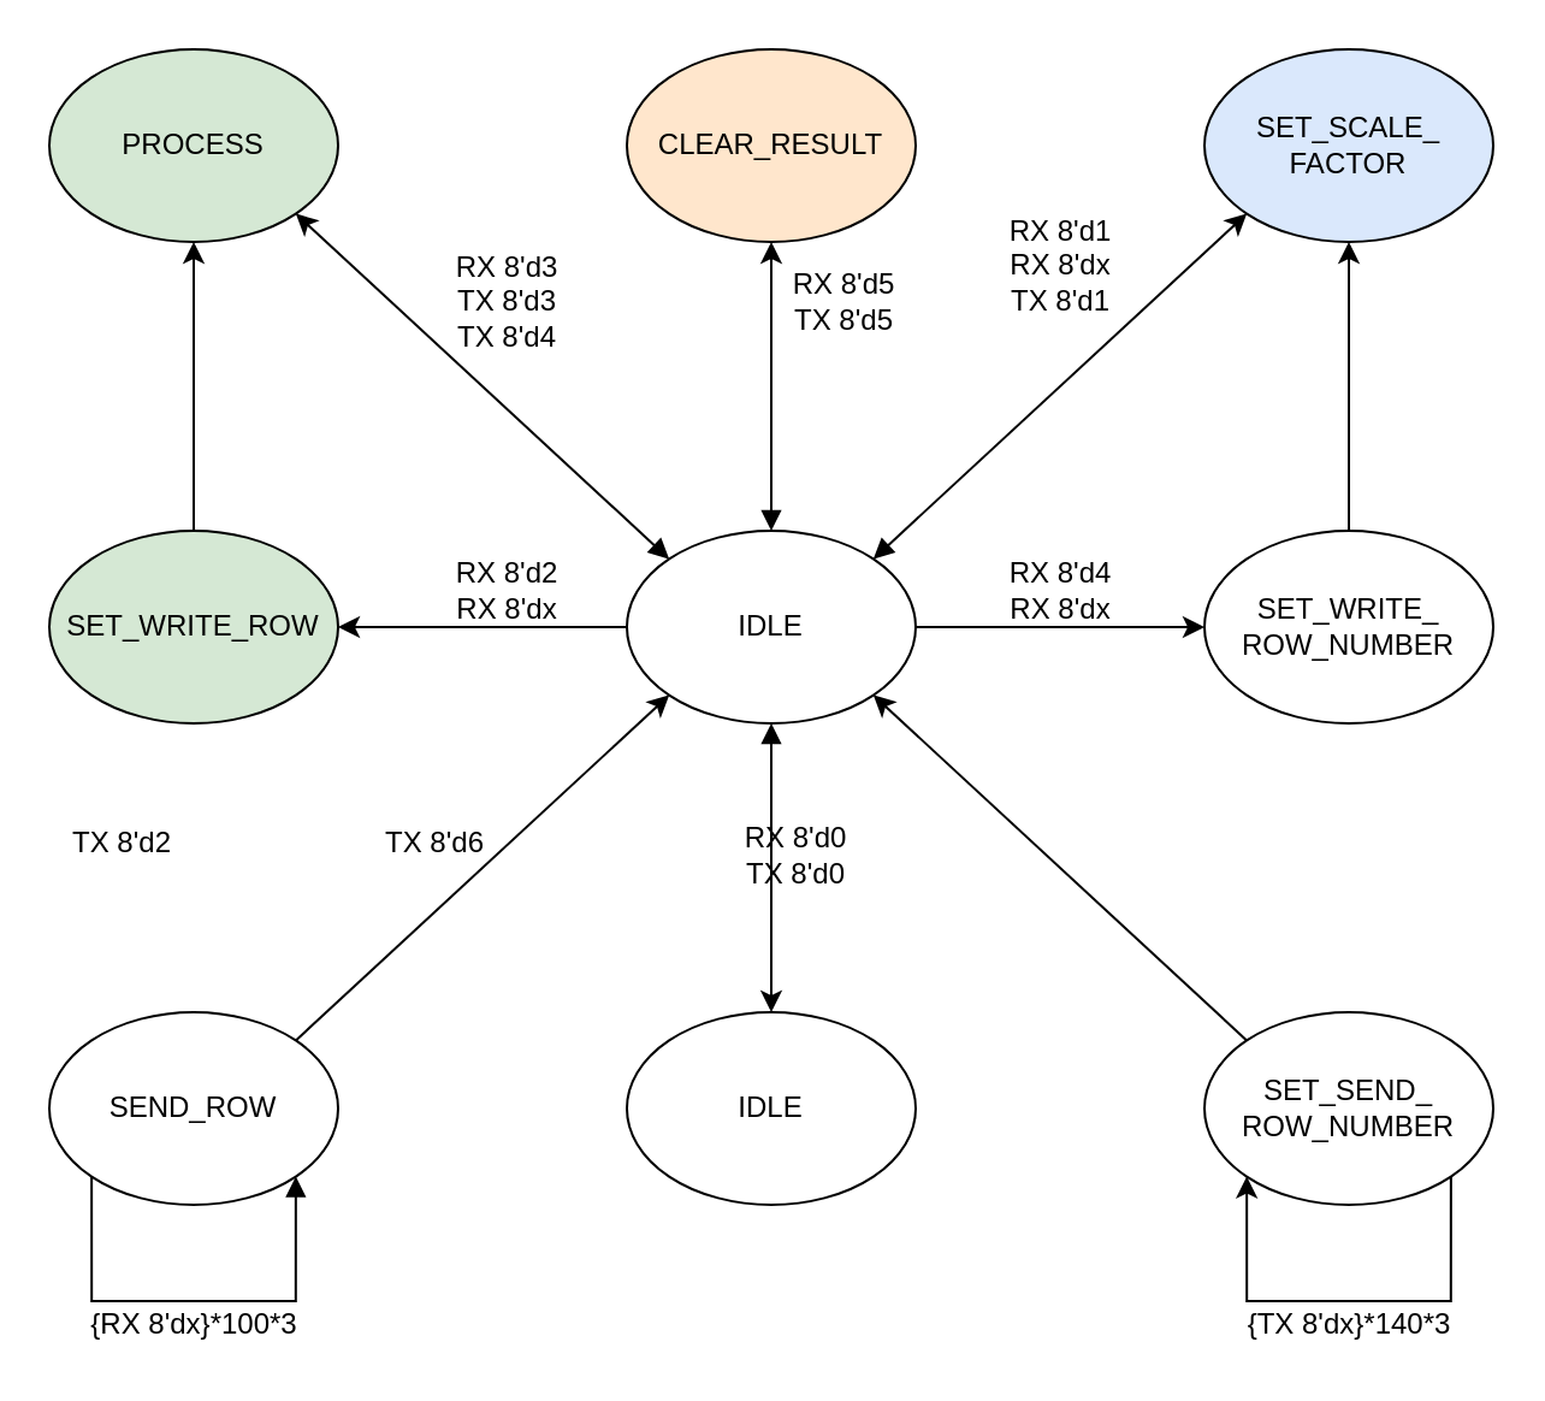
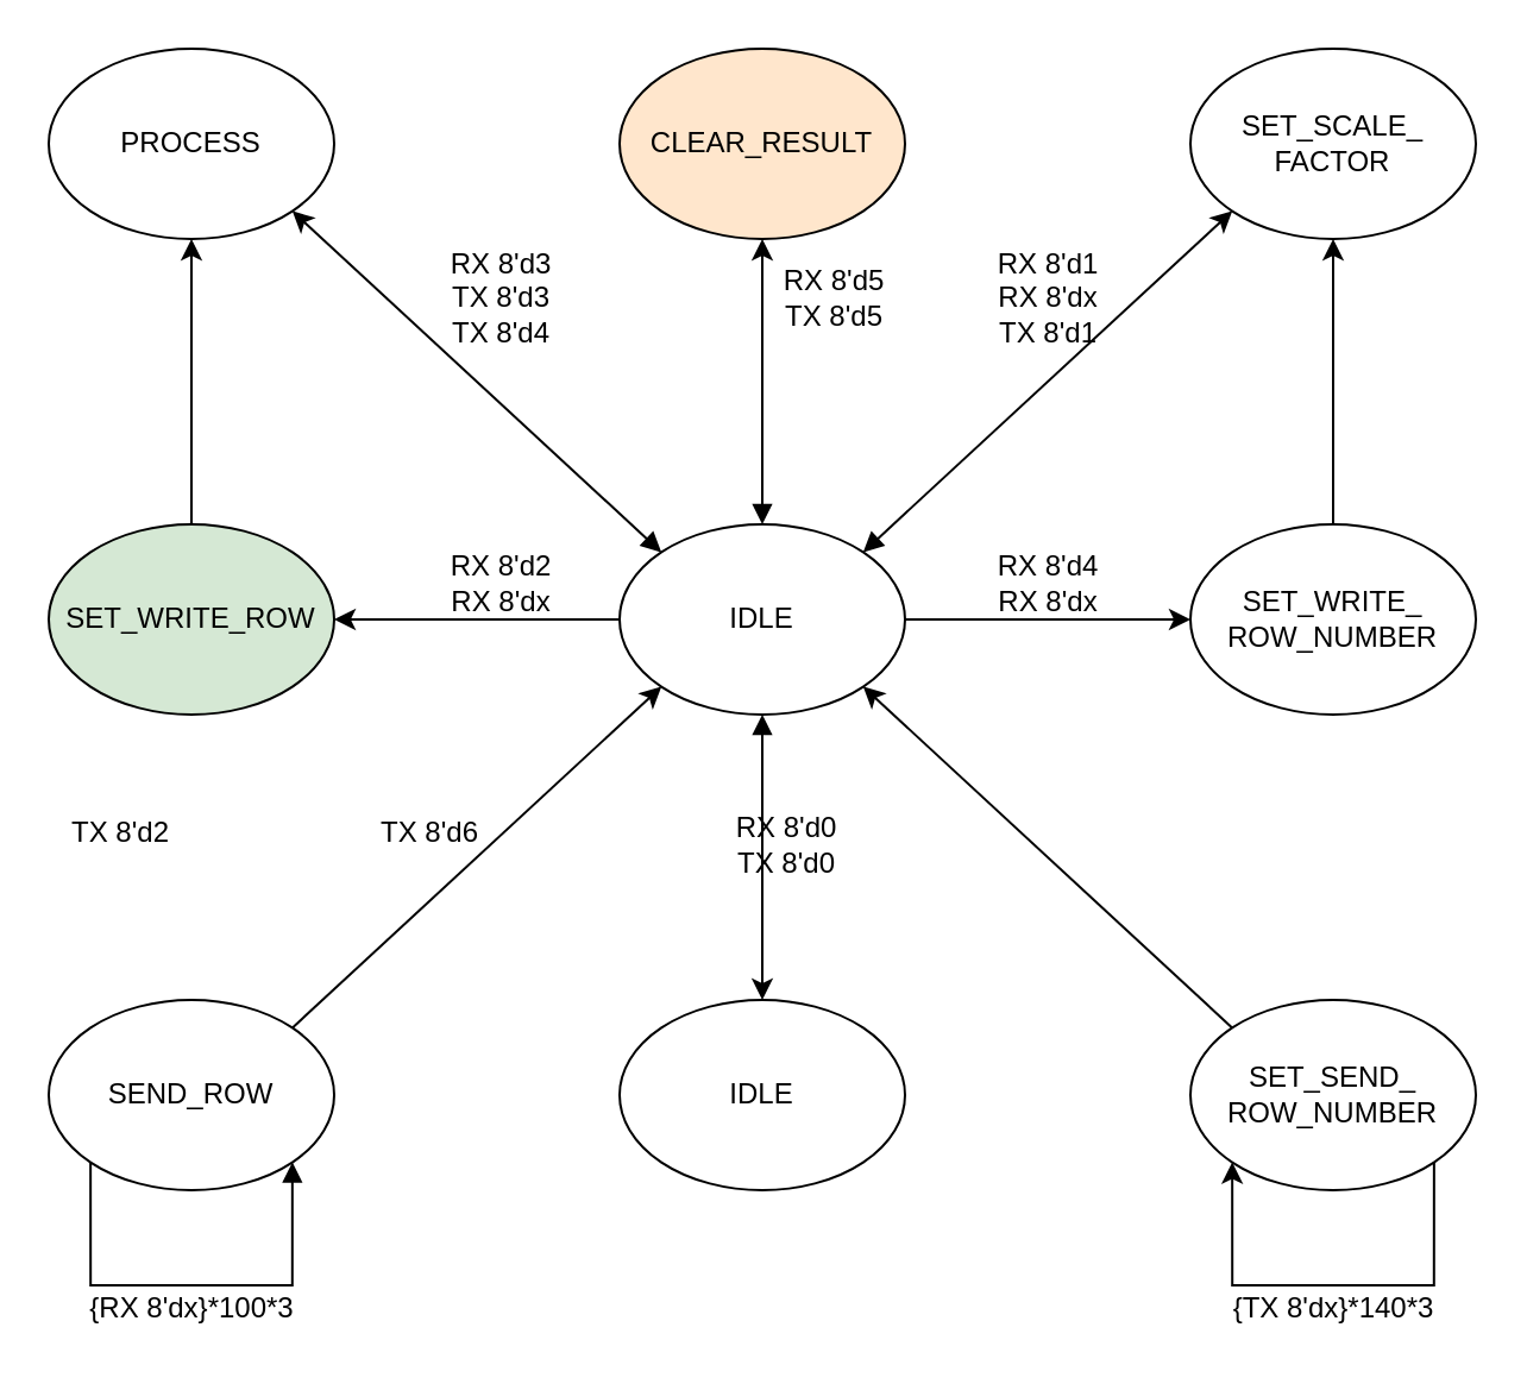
  <mxCell id="0" />
  <mxCell id="1" parent="0" />
  <mxCell id="2" style="rounded=0;orthogonalLoop=1;jettySize=auto;html=1;exitX=1;exitY=0.5;exitDx=0;exitDy=0;entryX=0;entryY=0.5;entryDx=0;entryDy=0;startArrow=none;startFill=0;" parent="1" source="8" target="15" edge="1"><mxGeometry relative="1" as="geometry" /></mxCell>
  <mxCell id="3" style="edgeStyle=none;rounded=0;orthogonalLoop=1;jettySize=auto;html=1;exitX=0;exitY=0;exitDx=0;exitDy=0;entryX=1;entryY=1;entryDx=0;entryDy=0;startArrow=block;startFill=1;" parent="1" source="8" target="11" edge="1"><mxGeometry relative="1" as="geometry" /></mxCell>
  <mxCell id="4" style="edgeStyle=none;rounded=0;orthogonalLoop=1;jettySize=auto;html=1;exitX=0;exitY=0.5;exitDx=0;exitDy=0;entryX=1;entryY=0.5;entryDx=0;entryDy=0;startArrow=none;startFill=0;" parent="1" source="8" target="13" edge="1"><mxGeometry relative="1" as="geometry" /></mxCell>
  <mxCell id="5" style="edgeStyle=none;rounded=0;orthogonalLoop=1;jettySize=auto;html=1;exitX=1;exitY=0;exitDx=0;exitDy=0;entryX=0;entryY=1;entryDx=0;entryDy=0;startArrow=block;startFill=1;" parent="1" source="8" target="16" edge="1"><mxGeometry relative="1" as="geometry" /></mxCell>
  <mxCell id="6" style="edgeStyle=orthogonalEdgeStyle;rounded=0;orthogonalLoop=1;jettySize=auto;html=1;exitX=0.5;exitY=0;exitDx=0;exitDy=0;startArrow=block;startFill=1;" parent="1" source="8" target="19" edge="1"><mxGeometry relative="1" as="geometry" /></mxCell>
  <mxCell id="7" style="edgeStyle=none;rounded=0;orthogonalLoop=1;jettySize=auto;html=1;exitX=0.5;exitY=1;exitDx=0;exitDy=0;fontSize=24;startArrow=block;startFill=1;" parent="1" source="8" target="22" edge="1"><mxGeometry relative="1" as="geometry" /></mxCell>
  <mxCell id="8" value="IDLE" style="ellipse;whiteSpace=wrap;html=1;" parent="1" vertex="1"><mxGeometry x="260" y="220" width="120" height="80" as="geometry" /></mxCell>
  <mxCell id="9" style="edgeStyle=none;rounded=0;orthogonalLoop=1;jettySize=auto;html=1;exitX=0;exitY=0;exitDx=0;exitDy=0;entryX=1;entryY=1;entryDx=0;entryDy=0;startArrow=none;startFill=0;" parent="1" source="10" target="8" edge="1"><mxGeometry relative="1" as="geometry" /></mxCell>
  <mxCell id="10" value="SET_SEND_&lt;br&gt;ROW_NUMBER" style="ellipse;whiteSpace=wrap;html=1;" parent="1" vertex="1"><mxGeometry x="500" y="420" width="120" height="80" as="geometry" /></mxCell>
- <mxCell id="11" value="PROCESS" style="ellipse;whiteSpace=wrap;html=1;fillColor=#d5e8d4;" parent="1" vertex="1"><mxGeometry x="20" y="20" width="120" height="80" as="geometry" /></mxCell>
+ <mxCell id="11" value="PROCESS" style="ellipse;whiteSpace=wrap;html=1;" parent="1" vertex="1"><mxGeometry x="20" y="20" width="120" height="80" as="geometry" /></mxCell>
  <mxCell id="12" style="edgeStyle=none;rounded=0;orthogonalLoop=1;jettySize=auto;html=1;exitX=0.5;exitY=1;exitDx=0;exitDy=0;startArrow=none;startFill=0;" parent="1" source="13" target="11" edge="1"><mxGeometry relative="1" as="geometry" /></mxCell>
  <mxCell id="13" value="SET_WRITE_ROW" style="ellipse;whiteSpace=wrap;html=1;fillColor=#d5e8d4;" parent="1" vertex="1"><mxGeometry x="20" y="220" width="120" height="80" as="geometry" /></mxCell>
  <mxCell id="14" style="edgeStyle=none;rounded=0;orthogonalLoop=1;jettySize=auto;html=1;exitX=0.5;exitY=1;exitDx=0;exitDy=0;startArrow=none;startFill=0;" parent="1" source="15" target="16" edge="1"><mxGeometry relative="1" as="geometry" /></mxCell>
  <mxCell id="15" value="SET_WRITE_&lt;br&gt;ROW_NUMBER" style="ellipse;whiteSpace=wrap;html=1;" parent="1" vertex="1"><mxGeometry x="500" y="220" width="120" height="80" as="geometry" /></mxCell>
- <mxCell id="16" value="SET_SCALE_&lt;br&gt;FACTOR" style="ellipse;whiteSpace=wrap;html=1;fillColor=#dae8fc;" parent="1" vertex="1"><mxGeometry x="500" y="20" width="120" height="80" as="geometry" /></mxCell>
+ <mxCell id="16" value="SET_SCALE_&lt;br&gt;FACTOR" style="ellipse;whiteSpace=wrap;html=1;" parent="1" vertex="1"><mxGeometry x="500" y="20" width="120" height="80" as="geometry" /></mxCell>
  <mxCell id="17" style="edgeStyle=none;rounded=0;orthogonalLoop=1;jettySize=auto;html=1;exitX=1;exitY=0;exitDx=0;exitDy=0;entryX=0;entryY=1;entryDx=0;entryDy=0;startArrow=none;startFill=0;" parent="1" source="18" target="8" edge="1"><mxGeometry relative="1" as="geometry" /></mxCell>
  <mxCell id="18" value="SEND_ROW" style="ellipse;whiteSpace=wrap;html=1;" parent="1" vertex="1"><mxGeometry x="20" y="420" width="120" height="80" as="geometry" /></mxCell>
  <mxCell id="19" value="CLEAR_RESULT" style="ellipse;whiteSpace=wrap;html=1;fillColor=#ffe6cc;" parent="1" vertex="1"><mxGeometry x="260" y="20" width="120" height="80" as="geometry" /></mxCell>
  <mxCell id="20" style="edgeStyle=orthogonalEdgeStyle;rounded=0;orthogonalLoop=1;jettySize=auto;html=1;exitX=1;exitY=1;exitDx=0;exitDy=0;entryX=0;entryY=1;entryDx=0;entryDy=0;startArrow=none;startFill=0;" parent="1" source="10" target="10" edge="1"><mxGeometry relative="1" as="geometry"><Array as="points"><mxPoint x="602" y="540" /><mxPoint x="518" y="540" /></Array></mxGeometry></mxCell>
  <mxCell id="21" style="edgeStyle=orthogonalEdgeStyle;rounded=0;orthogonalLoop=1;jettySize=auto;html=1;exitX=1;exitY=1;exitDx=0;exitDy=0;entryX=0;entryY=1;entryDx=0;entryDy=0;startArrow=block;startFill=1;endArrow=none;endFill=0;" parent="1" source="18" target="18" edge="1"><mxGeometry relative="1" as="geometry"><Array as="points"><mxPoint x="122" y="540" /><mxPoint x="38" y="540" /></Array></mxGeometry></mxCell>
  <mxCell id="22" value="IDLE" style="ellipse;whiteSpace=wrap;html=1;" parent="1" vertex="1"><mxGeometry x="260" y="420" width="120" height="80" as="geometry" /></mxCell>
  <mxCell id="23" value="RX 8'd0&lt;br&gt;TX 8'd0" style="text;html=1;align=center;verticalAlign=middle;resizable=0;points=[];autosize=1;strokeColor=none;fillColor=none;fontSize=12;" parent="1" vertex="1"><mxGeometry x="300" y="340" width="60" height="30" as="geometry" /></mxCell>
- <mxCell id="24" value="RX 8'd1&lt;br&gt;RX 8'dx&lt;br&gt;TX 8'd1" style="text;html=1;align=center;verticalAlign=middle;resizable=0;points=[];autosize=1;strokeColor=none;fillColor=none;fontSize=12;" parent="1" vertex="1"><mxGeometry x="410" y="85" width="60" height="50" as="geometry" /></mxCell>
+ <mxCell id="24" value="RX 8'd1&lt;br&gt;RX 8'dx&lt;br&gt;TX 8'd1" style="text;html=1;align=center;verticalAlign=middle;resizable=0;points=[];autosize=1;strokeColor=none;fillColor=none;fontSize=12;" parent="1" vertex="1"><mxGeometry x="410" y="100" width="60" height="50" as="geometry" /></mxCell>
  <mxCell id="25" value="RX 8'd2&lt;br&gt;RX 8'dx" style="text;html=1;align=center;verticalAlign=middle;resizable=0;points=[];autosize=1;strokeColor=none;fillColor=none;fontSize=12;" parent="1" vertex="1"><mxGeometry x="180" y="230" width="60" height="30" as="geometry" /></mxCell>
  <mxCell id="26" value="{RX 8'dx}*100*3" style="text;html=1;align=center;verticalAlign=middle;resizable=0;points=[];autosize=1;strokeColor=none;fillColor=none;fontSize=12;" parent="1" vertex="1"><mxGeometry x="30" y="540" width="100" height="20" as="geometry" /></mxCell>
  <mxCell id="27" value="RX 8'd3&lt;br&gt;TX 8'd3&lt;br&gt;TX 8'd4" style="text;html=1;align=center;verticalAlign=middle;resizable=0;points=[];autosize=1;strokeColor=none;fillColor=none;fontSize=12;" parent="1" vertex="1"><mxGeometry x="180" y="100" width="60" height="50" as="geometry" /></mxCell>
  <mxCell id="28" value="TX 8'd6" style="text;html=1;align=center;verticalAlign=middle;resizable=0;points=[];autosize=1;strokeColor=none;fillColor=none;fontSize=12;" parent="1" vertex="1"><mxGeometry x="150" y="340" width="60" height="20" as="geometry" /></mxCell>
  <mxCell id="29" value="TX 8'd2" style="text;html=1;align=center;verticalAlign=middle;resizable=0;points=[];autosize=1;strokeColor=none;fillColor=none;fontSize=12;" parent="1" vertex="1"><mxGeometry x="20" y="340" width="60" height="20" as="geometry" /></mxCell>
  <mxCell id="30" value="RX 8'd4&lt;br&gt;RX 8'dx" style="text;html=1;align=center;verticalAlign=middle;resizable=0;points=[];autosize=1;strokeColor=none;fillColor=none;fontSize=12;" parent="1" vertex="1"><mxGeometry x="410" y="230" width="60" height="30" as="geometry" /></mxCell>
  <mxCell id="31" value="{TX 8'dx}*140*3" style="text;html=1;align=center;verticalAlign=middle;resizable=0;points=[];autosize=1;strokeColor=none;fillColor=none;fontSize=12;" parent="1" vertex="1"><mxGeometry x="510" y="540" width="100" height="20" as="geometry" /></mxCell>
  <mxCell id="32" value="RX 8'd5&lt;br&gt;TX 8'd5" style="text;html=1;align=center;verticalAlign=middle;resizable=0;points=[];autosize=1;strokeColor=none;fillColor=none;fontSize=12;" parent="1" vertex="1"><mxGeometry x="320" y="110" width="60" height="30" as="geometry" /></mxCell>
